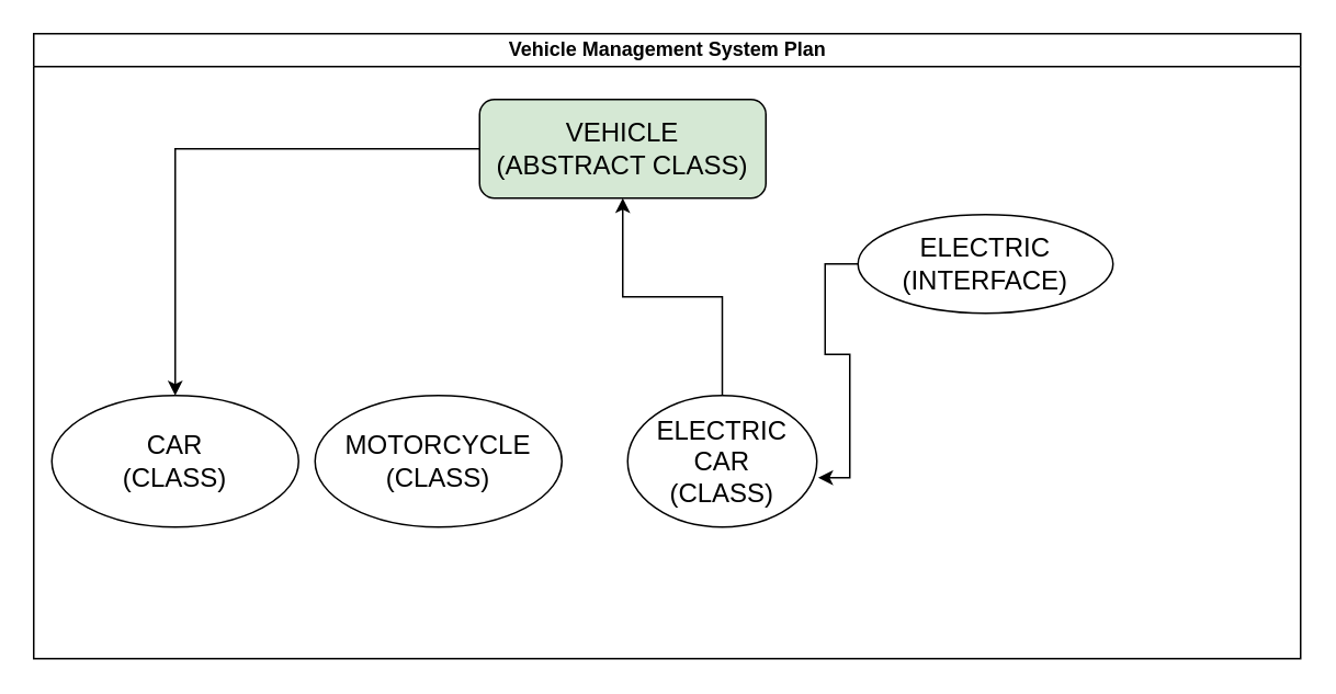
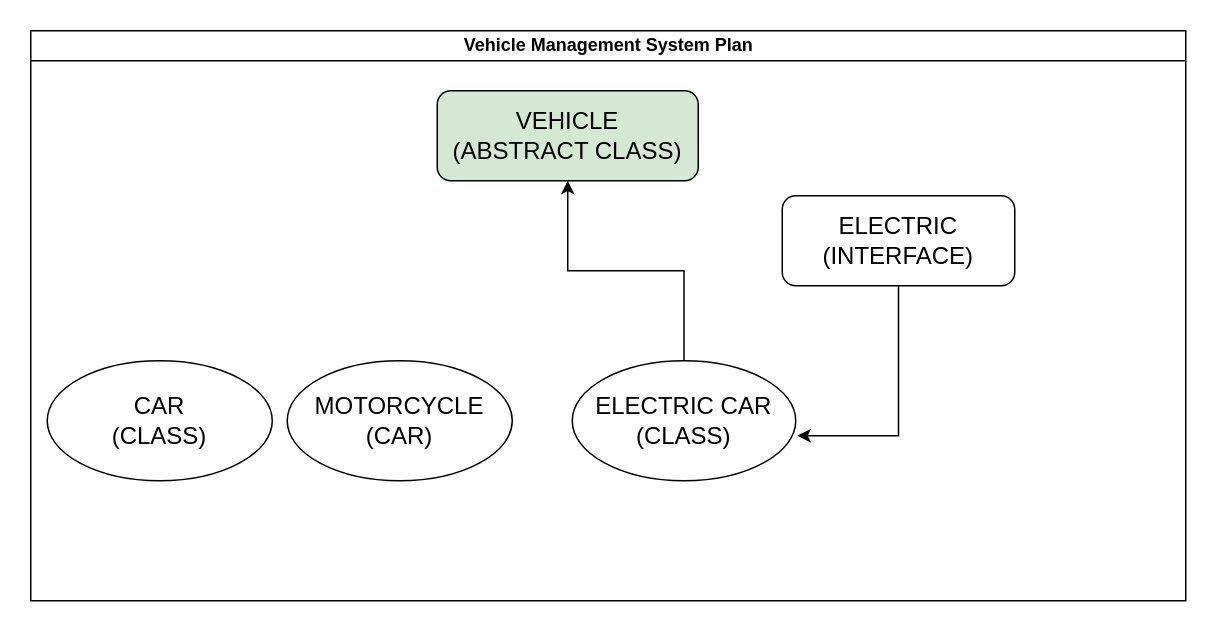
  <mxCell id="0" />
  <mxCell id="1" parent="0" />
  <mxCell id="2" value="Vehicle Management System Plan" style="swimlane;html=1;startSize=20;horizontal=1;containerType=tree;glass=0;" parent="1" vertex="1"><mxGeometry x="20" y="20" width="770" height="380" as="geometry" /></mxCell>
- <mxCell id="3" style="edgeStyle=orthogonalEdgeStyle;rounded=0;orthogonalLoop=1;jettySize=auto;html=1;" edge="1" parent="2" source="4" target="5"><mxGeometry relative="1" as="geometry" /></mxCell>
  <mxCell id="4" value="&lt;font size=&quot;3&quot;&gt;VEHICLE&lt;/font&gt;&lt;div&gt;&lt;font size=&quot;3&quot;&gt;(ABSTRACT CLASS)&lt;/font&gt;&lt;/div&gt;" style="rounded=1;whiteSpace=wrap;html=1;fillColor=#d5e8d4;" vertex="1" parent="2"><mxGeometry x="271" y="40" width="174" height="60" as="geometry" /></mxCell>
  <mxCell id="5" value="&lt;font size=&quot;3&quot;&gt;CAR&lt;/font&gt;&lt;div&gt;&lt;font size=&quot;3&quot;&gt;(CLASS)&lt;/font&gt;&lt;/div&gt;" style="ellipse;whiteSpace=wrap;html=1;" vertex="1" parent="2"><mxGeometry x="11" y="220" width="150" height="80" as="geometry" /></mxCell>
- <mxCell id="6" value="&lt;font size=&quot;3&quot;&gt;MOTORCYCLE&lt;/font&gt;&lt;div&gt;&lt;font size=&quot;3&quot;&gt;(CLASS)&lt;/font&gt;&lt;/div&gt;" style="ellipse;whiteSpace=wrap;html=1;" vertex="1" parent="2"><mxGeometry x="171" y="220" width="150" height="80" as="geometry" /></mxCell>
- <mxCell id="7" value="&lt;font size=&quot;3&quot;&gt;ELECTRIC&lt;/font&gt;&lt;div&gt;&lt;font size=&quot;3&quot;&gt;(INTERFACE)&lt;/font&gt;&lt;/div&gt;" style="ellipse;whiteSpace=wrap;html=1;" vertex="1" parent="2"><mxGeometry x="501" y="110" width="155" height="60" as="geometry" /></mxCell>
+ <mxCell id="6" value="&lt;font size=&quot;3&quot;&gt;MOTORCYCLE&lt;/font&gt;&lt;div&gt;&lt;font size=&quot;3&quot;&gt;(CAR)&lt;/font&gt;&lt;/div&gt;" style="ellipse;whiteSpace=wrap;html=1;" vertex="1" parent="2"><mxGeometry x="171" y="220" width="150" height="80" as="geometry" /></mxCell>
+ <mxCell id="7" value="&lt;font size=&quot;3&quot;&gt;ELECTRIC&lt;/font&gt;&lt;div&gt;&lt;font size=&quot;3&quot;&gt;(INTERFACE)&lt;/font&gt;&lt;/div&gt;" style="rounded=1;whiteSpace=wrap;html=1;" vertex="1" parent="2"><mxGeometry x="501" y="110" width="155" height="60" as="geometry" /></mxCell>
  <mxCell id="8" style="edgeStyle=orthogonalEdgeStyle;rounded=0;orthogonalLoop=1;jettySize=auto;html=1;entryX=0.5;entryY=1;entryDx=0;entryDy=0;" edge="1" parent="2" source="9" target="4"><mxGeometry relative="1" as="geometry" /></mxCell>
- <mxCell id="9" value="&lt;font size=&quot;3&quot;&gt;ELECTRIC CAR&lt;/font&gt;&lt;div&gt;&lt;font size=&quot;3&quot;&gt;(CLASS)&lt;/font&gt;&lt;/div&gt;" style="ellipse;whiteSpace=wrap;html=1;" vertex="1" parent="2"><mxGeometry x="361" y="220" width="115" height="80" as="geometry" /></mxCell>
+ <mxCell id="9" value="&lt;font size=&quot;3&quot;&gt;ELECTRIC CAR&lt;/font&gt;&lt;div&gt;&lt;font size=&quot;3&quot;&gt;(CLASS)&lt;/font&gt;&lt;/div&gt;" style="ellipse;whiteSpace=wrap;html=1;" vertex="1" parent="2"><mxGeometry x="361" y="220" width="149" height="80" as="geometry" /></mxCell>
  <mxCell id="10" style="edgeStyle=orthogonalEdgeStyle;rounded=0;orthogonalLoop=1;jettySize=auto;html=1;entryX=1.007;entryY=0.625;entryDx=0;entryDy=0;entryPerimeter=0;" edge="1" parent="2" source="7" target="9"><mxGeometry relative="1" as="geometry" /></mxCell>
